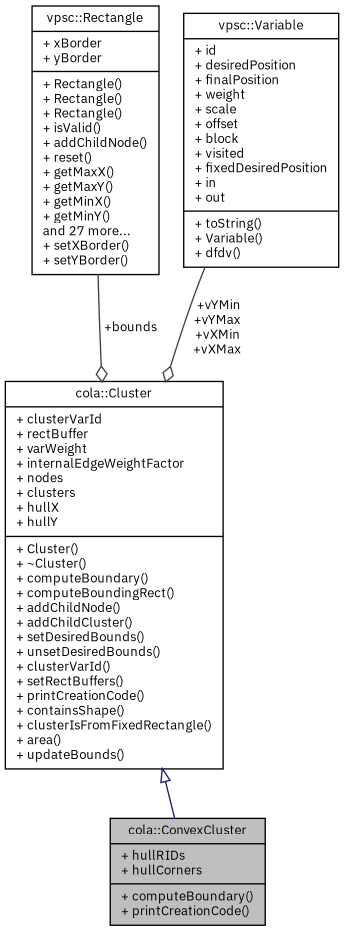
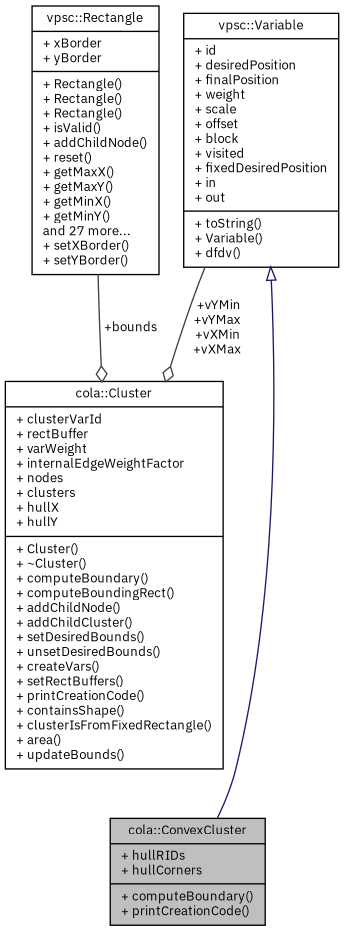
  digraph {
    fontname="IBM Plex Sans"
    node [color=black fillcolor=white fontname="IBM Plex Sans" fontsize=10 shape=record style=filled]
    edge [color=grey25 fontname="IBM Plex Sans" fontsize=10 labelfontname=Helvetica labelfontsize=10 style=solid arrowhead=odiamond]
    n1 [fillcolor=grey75 fontcolor=black height=0.2 label="{cola::ConvexCluster\n|+ hullRIDs\l+ hullCorners\l|+ computeBoundary()\l+ printCreationCode()\l}" width=0.4]
-   n2 [height=0.2 label="{cola::Cluster\n|+ clusterVarId\l+ rectBuffer\l+ varWeight\l+ internalEdgeWeightFactor\l+ nodes\l+ clusters\l+ hullX\l+ hullY\l|+ Cluster()\l+ ~Cluster()\l+ computeBoundary()\l+ computeBoundingRect()\l+ addChildNode()\l+ addChildCluster()\l+ setDesiredBounds()\l+ unsetDesiredBounds()\l+ clusterVarId()\l+ setRectBuffers()\l+ printCreationCode()\l+ containsShape()\l+ clusterIsFromFixedRectangle()\l+ area()\l+ updateBounds()\l}" width=0.4]
+   n2 [height=0.2 label="{cola::Cluster\n|+ clusterVarId\l+ rectBuffer\l+ varWeight\l+ internalEdgeWeightFactor\l+ nodes\l+ clusters\l+ hullX\l+ hullY\l|+ Cluster()\l+ ~Cluster()\l+ computeBoundary()\l+ computeBoundingRect()\l+ addChildNode()\l+ addChildCluster()\l+ setDesiredBounds()\l+ unsetDesiredBounds()\l+ createVars()\l+ setRectBuffers()\l+ printCreationCode()\l+ containsShape()\l+ clusterIsFromFixedRectangle()\l+ area()\l+ updateBounds()\l}" width=0.4]
    n3 [height=0.2 label="{vpsc::Rectangle\n|+ xBorder\l+ yBorder\l|+ Rectangle()\l+ Rectangle()\l+ Rectangle()\l+ isValid()\l+ addChildNode()\l+ reset()\l+ getMaxX()\l+ getMaxY()\l+ getMinX()\l+ getMinY()\land 27 more...\l+ setXBorder()\l+ setYBorder()\l}" width=0.4]
    n4 [height=0.2 label="{vpsc::Variable\n|+ id\l+ desiredPosition\l+ finalPosition\l+ weight\l+ scale\l+ offset\l+ block\l+ visited\l+ fixedDesiredPosition\l+ in\l+ out\l|+ toString()\l+ Variable()\l+ dfdv()\l}" width=0.4]
-   n2 -> n1 [arrowtail=onormal color=midnightblue dir=back arrowhead=""]
+   n4 -> n1 [arrowtail=onormal color=midnightblue dir=back arrowhead=""]
    n3 -> n2 [label=" +bounds"]
    n4 -> n2 [label=" +vYMin\n+vYMax\n+vXMin\n+vXMax"]
  }
